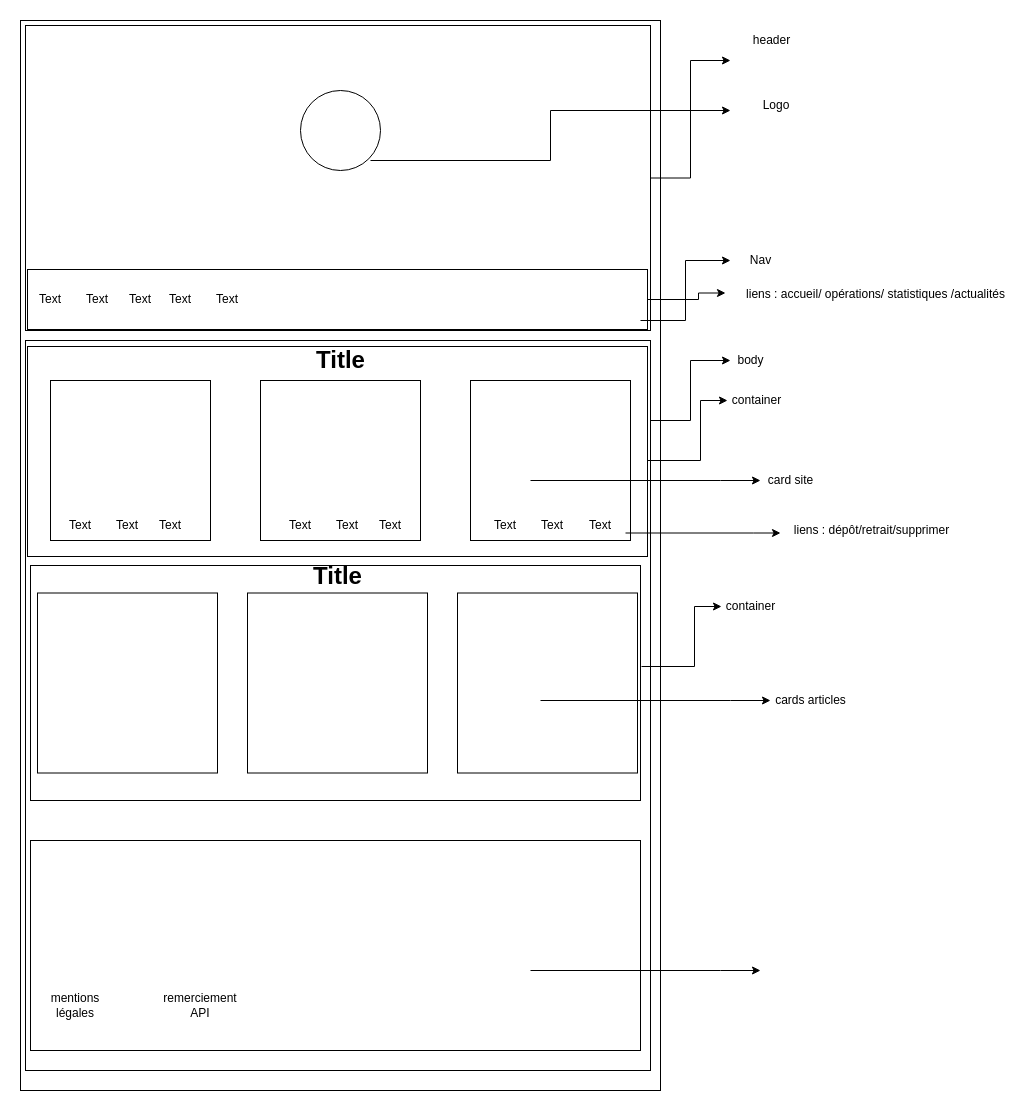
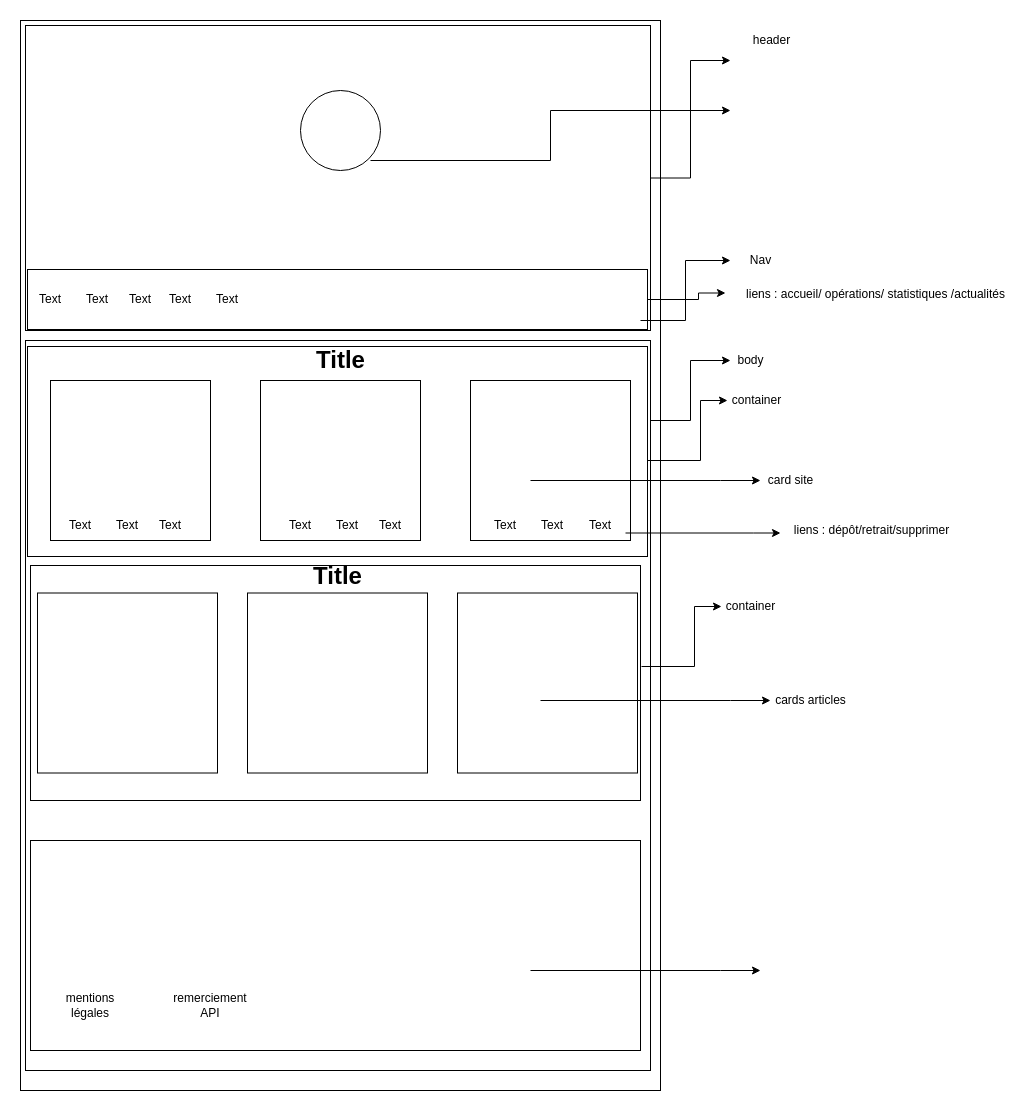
  <mxCell id="0" />
  <mxCell id="1" parent="0" />
  <mxCell id="2" value="" style="rounded=0;whiteSpace=wrap;html=1;" vertex="1" parent="1"><mxGeometry x="20" y="20" width="640" height="1070" as="geometry" /></mxCell>
  <mxCell id="3" value="" style="rounded=0;whiteSpace=wrap;html=1;" vertex="1" parent="1"><mxGeometry x="25" y="340" width="625" height="730" as="geometry" /></mxCell>
  <mxCell id="4" value="" style="rounded=0;whiteSpace=wrap;html=1;" vertex="1" parent="1"><mxGeometry x="27" y="346" width="620" height="210" as="geometry" /></mxCell>
  <mxCell id="5" value="" style="rounded=0;whiteSpace=wrap;html=1;" vertex="1" parent="1"><mxGeometry x="30" y="30" width="620" height="230" as="geometry" /></mxCell>
  <mxCell id="6" value="" style="rounded=0;whiteSpace=wrap;html=1;" vertex="1" parent="1"><mxGeometry x="25" y="25" width="625" height="305" as="geometry" /></mxCell>
  <mxCell id="7" value="" style="rounded=0;whiteSpace=wrap;html=1;" vertex="1" parent="1"><mxGeometry x="27" y="269" width="620" height="60" as="geometry" /></mxCell>
  <mxCell id="8" value="" style="ellipse;whiteSpace=wrap;html=1;aspect=fixed;" vertex="1" parent="1"><mxGeometry x="300" y="90" width="80" height="80" as="geometry" /></mxCell>
  <mxCell id="9" value="" style="whiteSpace=wrap;html=1;aspect=fixed;" vertex="1" parent="1"><mxGeometry x="50" y="380" width="160" height="160" as="geometry" /></mxCell>
  <mxCell id="10" value="" style="whiteSpace=wrap;html=1;aspect=fixed;" vertex="1" parent="1"><mxGeometry x="260" y="380" width="160" height="160" as="geometry" /></mxCell>
  <mxCell id="11" value="" style="whiteSpace=wrap;html=1;aspect=fixed;" vertex="1" parent="1"><mxGeometry x="470" y="380" width="160" height="160" as="geometry" /></mxCell>
  <mxCell id="12" value="" style="rounded=0;whiteSpace=wrap;html=1;" vertex="1" parent="1"><mxGeometry x="30" y="565" width="610" height="235" as="geometry" /></mxCell>
  <mxCell id="13" value="" style="whiteSpace=wrap;html=1;aspect=fixed;" vertex="1" parent="1"><mxGeometry x="37" y="592.5" width="180" height="180" as="geometry" /></mxCell>
  <mxCell id="14" value="" style="whiteSpace=wrap;html=1;aspect=fixed;" vertex="1" parent="1"><mxGeometry x="247" y="592.5" width="180" height="180" as="geometry" /></mxCell>
  <mxCell id="15" value="" style="whiteSpace=wrap;html=1;aspect=fixed;" vertex="1" parent="1"><mxGeometry x="457" y="592.5" width="180" height="180" as="geometry" /></mxCell>
  <mxCell id="16" value="" style="edgeStyle=elbowEdgeStyle;elbow=horizontal;endArrow=classic;html=1;rounded=0;" edge="1" parent="1" source="6"><mxGeometry width="50" height="50" relative="1" as="geometry"><mxPoint x="680" y="110" as="sourcePoint" /><mxPoint x="730" y="60" as="targetPoint" /></mxGeometry></mxCell>
  <mxCell id="17" value="header" style="text;html=1;align=center;verticalAlign=middle;resizable=0;points=[];autosize=1;strokeColor=none;fillColor=none;" vertex="1" parent="1"><mxGeometry x="746" y="30" width="50" height="20" as="geometry" /></mxCell>
  <mxCell id="18" value="" style="edgeStyle=elbowEdgeStyle;elbow=horizontal;endArrow=classic;html=1;rounded=0;" edge="1" parent="1"><mxGeometry width="50" height="50" relative="1" as="geometry"><mxPoint x="370" y="160" as="sourcePoint" /><mxPoint x="730" y="110" as="targetPoint" /></mxGeometry></mxCell>
- <mxCell id="19" value="Logo" style="text;html=1;strokeColor=none;fillColor=none;align=center;verticalAlign=middle;whiteSpace=wrap;rounded=0;" vertex="1" parent="1"><mxGeometry x="746" y="90" width="60" height="30" as="geometry" /></mxCell>
  <mxCell id="20" value="" style="edgeStyle=elbowEdgeStyle;elbow=horizontal;endArrow=classic;html=1;rounded=0;" edge="1" parent="1"><mxGeometry width="50" height="50" relative="1" as="geometry"><mxPoint x="640" y="320" as="sourcePoint" /><mxPoint x="730" y="260" as="targetPoint" /></mxGeometry></mxCell>
  <mxCell id="21" value="Nav" style="text;html=1;align=center;verticalAlign=middle;resizable=0;points=[];autosize=1;strokeColor=none;fillColor=none;" vertex="1" parent="1"><mxGeometry x="740" y="250" width="40" height="20" as="geometry" /></mxCell>
  <mxCell id="22" value="" style="edgeStyle=elbowEdgeStyle;elbow=horizontal;endArrow=classic;html=1;rounded=0;" edge="1" parent="1"><mxGeometry width="50" height="50" relative="1" as="geometry"><mxPoint x="650" y="420" as="sourcePoint" /><mxPoint x="730" y="360" as="targetPoint" /></mxGeometry></mxCell>
  <mxCell id="23" value="body" style="text;html=1;align=center;verticalAlign=middle;resizable=0;points=[];autosize=1;strokeColor=none;fillColor=none;" vertex="1" parent="1"><mxGeometry x="730" y="350" width="40" height="20" as="geometry" /></mxCell>
  <mxCell id="24" value="" style="edgeStyle=elbowEdgeStyle;elbow=horizontal;endArrow=classic;html=1;rounded=0;" edge="1" parent="1"><mxGeometry width="50" height="50" relative="1" as="geometry"><mxPoint x="647" y="460" as="sourcePoint" /><mxPoint x="727" y="400" as="targetPoint" /><Array as="points"><mxPoint x="700" y="440" /></Array></mxGeometry></mxCell>
  <mxCell id="25" value="container" style="text;html=1;align=center;verticalAlign=middle;resizable=0;points=[];autosize=1;strokeColor=none;fillColor=none;" vertex="1" parent="1"><mxGeometry x="726" y="390" width="60" height="20" as="geometry" /></mxCell>
  <mxCell id="26" value="" style="edgeStyle=segmentEdgeStyle;endArrow=classic;html=1;rounded=0;" edge="1" parent="1"><mxGeometry width="50" height="50" relative="1" as="geometry"><mxPoint x="530" y="480" as="sourcePoint" /><mxPoint x="760" y="480" as="targetPoint" /><Array as="points"><mxPoint x="720" y="480" /><mxPoint x="720" y="480" /></Array></mxGeometry></mxCell>
  <mxCell id="27" value="card site" style="text;html=1;align=center;verticalAlign=middle;resizable=0;points=[];autosize=1;strokeColor=none;fillColor=none;" vertex="1" parent="1"><mxGeometry x="760" y="470" width="60" height="20" as="geometry" /></mxCell>
  <mxCell id="28" value="Title" style="text;strokeColor=none;fillColor=none;html=1;fontSize=24;fontStyle=1;verticalAlign=middle;align=center;" vertex="1" parent="1"><mxGeometry x="290" y="340" width="100" height="40" as="geometry" /></mxCell>
  <mxCell id="29" value="Title" style="text;strokeColor=none;fillColor=none;html=1;fontSize=24;fontStyle=1;verticalAlign=middle;align=center;" vertex="1" parent="1"><mxGeometry x="287" y="556" width="100" height="40" as="geometry" /></mxCell>
  <mxCell id="30" value="" style="edgeStyle=segmentEdgeStyle;endArrow=classic;html=1;rounded=0;" edge="1" parent="1"><mxGeometry width="50" height="50" relative="1" as="geometry"><mxPoint x="540" y="700" as="sourcePoint" /><mxPoint x="770" y="700" as="targetPoint" /><Array as="points"><mxPoint x="730" y="700" /><mxPoint x="730" y="700" /></Array></mxGeometry></mxCell>
  <mxCell id="31" value="cards articles" style="text;html=1;align=center;verticalAlign=middle;resizable=0;points=[];autosize=1;strokeColor=none;fillColor=none;" vertex="1" parent="1"><mxGeometry x="765" y="690" width="90" height="20" as="geometry" /></mxCell>
  <mxCell id="32" value="" style="edgeStyle=elbowEdgeStyle;elbow=horizontal;endArrow=classic;html=1;rounded=0;" edge="1" parent="1"><mxGeometry width="50" height="50" relative="1" as="geometry"><mxPoint x="641" y="666" as="sourcePoint" /><mxPoint x="721" y="606" as="targetPoint" /><Array as="points"><mxPoint x="694" y="646" /></Array></mxGeometry></mxCell>
  <mxCell id="33" value="container" style="text;html=1;align=center;verticalAlign=middle;resizable=0;points=[];autosize=1;strokeColor=none;fillColor=none;" vertex="1" parent="1"><mxGeometry x="720" y="596" width="60" height="20" as="geometry" /></mxCell>
  <mxCell id="34" value="" style="rounded=0;whiteSpace=wrap;html=1;" vertex="1" parent="1"><mxGeometry x="30" y="840" width="610" height="210" as="geometry" /></mxCell>
  <mxCell id="35" value="" style="edgeStyle=segmentEdgeStyle;endArrow=classic;html=1;rounded=0;" edge="1" parent="1"><mxGeometry width="50" height="50" relative="1" as="geometry"><mxPoint x="530" y="970" as="sourcePoint" /><mxPoint x="760" y="970" as="targetPoint" /><Array as="points"><mxPoint x="720" y="970" /><mxPoint x="720" y="970" /></Array></mxGeometry></mxCell>
  <mxCell id="36" value="Text" style="text;html=1;strokeColor=none;fillColor=none;align=center;verticalAlign=middle;whiteSpace=wrap;rounded=0;" vertex="1" parent="1"><mxGeometry x="50" y="510" width="60" height="30" as="geometry" /></mxCell>
  <mxCell id="37" value="Text" style="text;html=1;strokeColor=none;fillColor=none;align=center;verticalAlign=middle;whiteSpace=wrap;rounded=0;" vertex="1" parent="1"><mxGeometry x="97" y="510" width="60" height="30" as="geometry" /></mxCell>
  <mxCell id="38" value="Text" style="text;html=1;strokeColor=none;fillColor=none;align=center;verticalAlign=middle;whiteSpace=wrap;rounded=0;" vertex="1" parent="1"><mxGeometry x="140" y="510" width="60" height="30" as="geometry" /></mxCell>
  <mxCell id="39" value="Text" style="text;html=1;strokeColor=none;fillColor=none;align=center;verticalAlign=middle;whiteSpace=wrap;rounded=0;" vertex="1" parent="1"><mxGeometry x="270" y="510" width="60" height="30" as="geometry" /></mxCell>
  <mxCell id="40" value="Text" style="text;html=1;strokeColor=none;fillColor=none;align=center;verticalAlign=middle;whiteSpace=wrap;rounded=0;" vertex="1" parent="1"><mxGeometry x="317" y="510" width="60" height="30" as="geometry" /></mxCell>
  <mxCell id="41" value="Text" style="text;html=1;strokeColor=none;fillColor=none;align=center;verticalAlign=middle;whiteSpace=wrap;rounded=0;" vertex="1" parent="1"><mxGeometry x="360" y="510" width="60" height="30" as="geometry" /></mxCell>
  <mxCell id="42" value="Text" style="text;html=1;strokeColor=none;fillColor=none;align=center;verticalAlign=middle;whiteSpace=wrap;rounded=0;" vertex="1" parent="1"><mxGeometry x="475" y="510" width="60" height="30" as="geometry" /></mxCell>
  <mxCell id="43" value="Text" style="text;html=1;strokeColor=none;fillColor=none;align=center;verticalAlign=middle;whiteSpace=wrap;rounded=0;" vertex="1" parent="1"><mxGeometry x="522" y="510" width="60" height="30" as="geometry" /></mxCell>
  <mxCell id="44" value="Text" style="text;html=1;strokeColor=none;fillColor=none;align=center;verticalAlign=middle;whiteSpace=wrap;rounded=0;" vertex="1" parent="1"><mxGeometry x="575" y="510" width="50" height="30" as="geometry" /></mxCell>
  <mxCell id="45" value="" style="edgeStyle=elbowEdgeStyle;elbow=horizontal;endArrow=classic;html=1;rounded=0;exitX=1;exitY=0.75;exitDx=0;exitDy=0;" edge="1" parent="1" source="44"><mxGeometry width="50" height="50" relative="1" as="geometry"><mxPoint x="700" y="592.5" as="sourcePoint" /><mxPoint x="780" y="532.5" as="targetPoint" /><Array as="points"><mxPoint x="753" y="572.5" /></Array></mxGeometry></mxCell>
  <mxCell id="46" value="liens : dépôt/retrait/supprimer" style="text;html=1;align=center;verticalAlign=middle;resizable=0;points=[];autosize=1;strokeColor=none;fillColor=none;" vertex="1" parent="1"><mxGeometry x="786" y="520" width="170" height="20" as="geometry" /></mxCell>
- <mxCell id="47" value="mentions légales" style="text;html=1;strokeColor=none;fillColor=none;align=center;verticalAlign=middle;whiteSpace=wrap;rounded=0;" vertex="1" parent="1"><mxGeometry x="45" y="990" width="60" height="30" as="geometry" /></mxCell>
- <mxCell id="48" value="remerciement API" style="text;html=1;strokeColor=none;fillColor=none;align=center;verticalAlign=middle;whiteSpace=wrap;rounded=0;" vertex="1" parent="1"><mxGeometry x="170" y="990" width="60" height="30" as="geometry" /></mxCell>
+ <mxCell id="47" value="mentions légales" style="text;html=1;strokeColor=none;fillColor=none;align=center;verticalAlign=middle;whiteSpace=wrap;rounded=0;" vertex="1" parent="1"><mxGeometry x="60" y="990" width="60" height="30" as="geometry" /></mxCell>
+ <mxCell id="48" value="remerciement API" style="text;html=1;strokeColor=none;fillColor=none;align=center;verticalAlign=middle;whiteSpace=wrap;rounded=0;" vertex="1" parent="1"><mxGeometry x="180" y="990" width="60" height="30" as="geometry" /></mxCell>
  <mxCell id="49" value="Text" style="text;html=1;strokeColor=none;fillColor=none;align=center;verticalAlign=middle;whiteSpace=wrap;rounded=0;" vertex="1" parent="1"><mxGeometry x="67" y="284" width="60" height="30" as="geometry" /></mxCell>
  <mxCell id="50" value="Text" style="text;html=1;strokeColor=none;fillColor=none;align=center;verticalAlign=middle;whiteSpace=wrap;rounded=0;" vertex="1" parent="1"><mxGeometry x="20" y="284" width="60" height="30" as="geometry" /></mxCell>
  <mxCell id="51" value="Text" style="text;html=1;strokeColor=none;fillColor=none;align=center;verticalAlign=middle;whiteSpace=wrap;rounded=0;" vertex="1" parent="1"><mxGeometry x="110" y="284" width="60" height="30" as="geometry" /></mxCell>
  <mxCell id="52" value="Text" style="text;html=1;strokeColor=none;fillColor=none;align=center;verticalAlign=middle;whiteSpace=wrap;rounded=0;" vertex="1" parent="1"><mxGeometry x="197" y="284" width="60" height="30" as="geometry" /></mxCell>
  <mxCell id="53" value="Text" style="text;html=1;strokeColor=none;fillColor=none;align=center;verticalAlign=middle;whiteSpace=wrap;rounded=0;" vertex="1" parent="1"><mxGeometry x="150" y="284" width="60" height="30" as="geometry" /></mxCell>
  <mxCell id="54" value="liens : accueil/ opérations/ statistiques /actualités" style="text;html=1;align=center;verticalAlign=middle;resizable=0;points=[];autosize=1;strokeColor=none;fillColor=none;" vertex="1" parent="1"><mxGeometry x="740" y="284" width="270" height="20" as="geometry" /></mxCell>
  <mxCell id="55" value="" style="edgeStyle=elbowEdgeStyle;elbow=horizontal;endArrow=classic;html=1;rounded=0;" edge="1" parent="1" source="7"><mxGeometry width="50" height="50" relative="1" as="geometry"><mxPoint x="570" y="292.5" as="sourcePoint" /><mxPoint x="725" y="292.5" as="targetPoint" /><Array as="points"><mxPoint x="698" y="332.5" /></Array></mxGeometry></mxCell>
